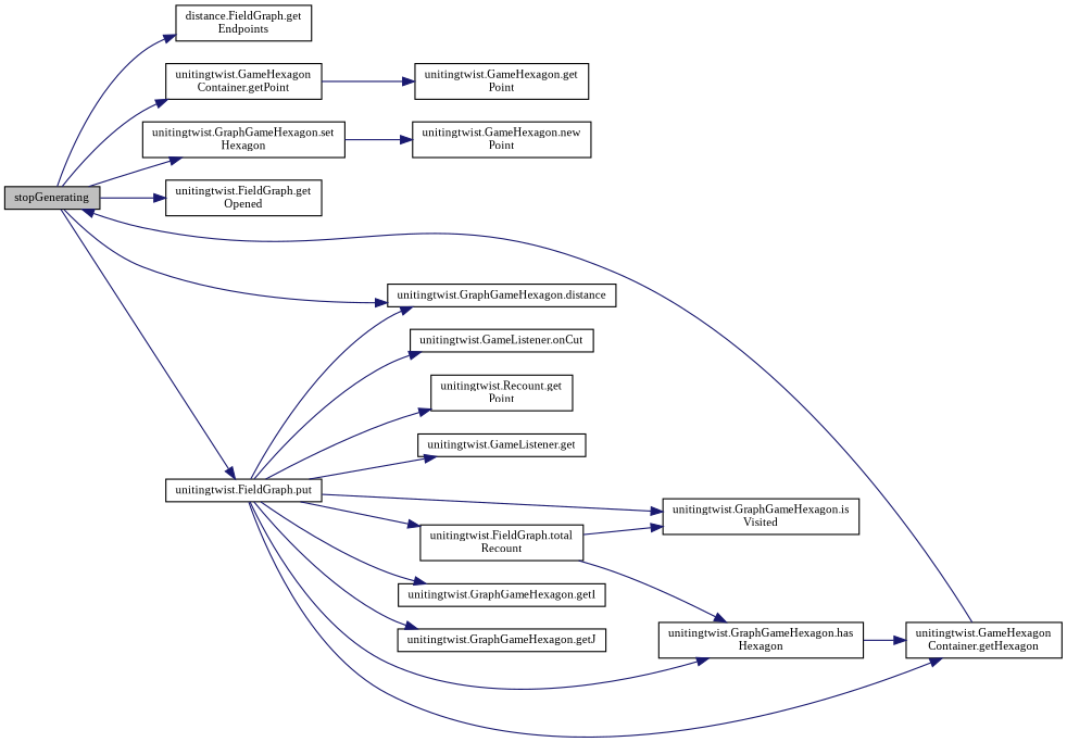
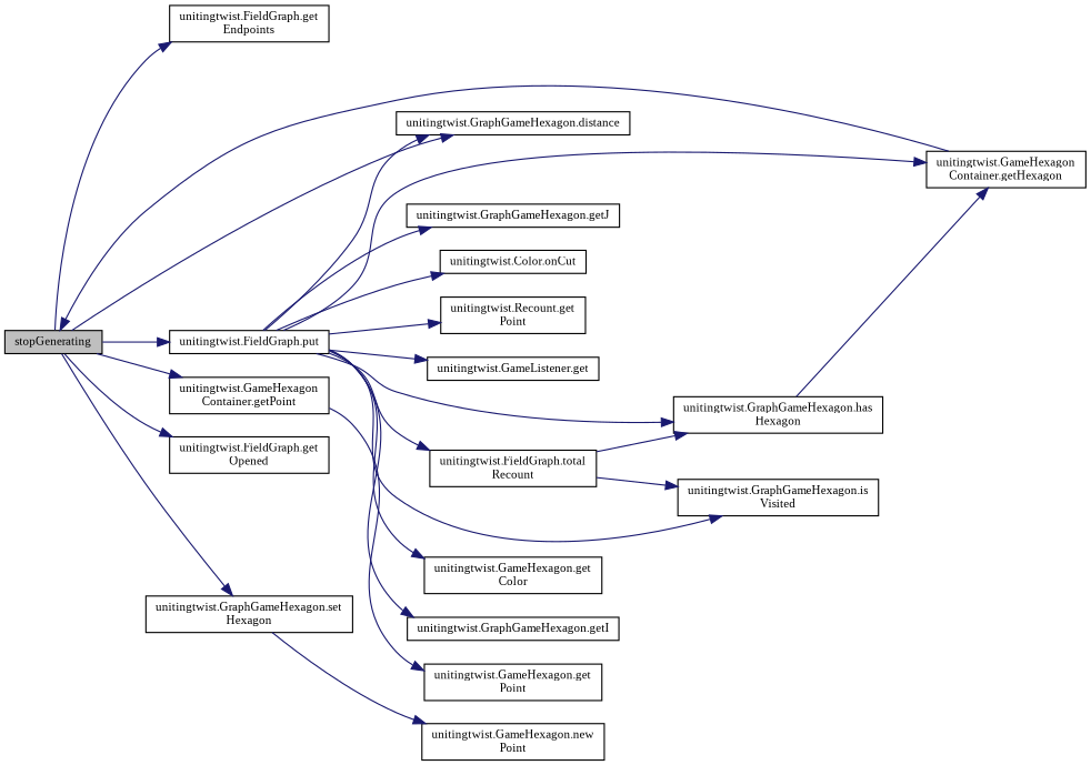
  digraph {
    fontname="Liberation Serif"
    rankdir=LR
    node [color=black fillcolor=white fontname="Liberation Serif" fontsize=10 shape=record style=filled]
    edge [color=midnightblue fontname="Liberation Serif" fontsize=10 labelfontname=Helvetica labelfontsize=10 style=solid]
    n1 [fillcolor=grey75 fontcolor=black height=0.2 label=stopGenerating width=0.4]
-   n2 [height=0.2 label="distance.FieldGraph.get\lEndpoints" width=0.4]
+   n2 [height=0.2 label="unitingtwist.FieldGraph.get\lEndpoints" width=0.4]
    n3 [height=0.2 label="unitingtwist.GraphGameHexagon.distance" width=0.4]
    n4 [height=0.2 label="unitingtwist.GameHexagon\lContainer.getPoint" width=0.4]
    n5 [height=0.2 label="unitingtwist.FieldGraph.get\lOpened" width=0.4]
    n6 [height=0.2 label="unitingtwist.GraphGameHexagon.set\lHexagon" width=0.4]
    n7 [height=0.2 label="unitingtwist.FieldGraph.put" width=0.4]
    n8 [height=0.2 label="unitingtwist.GameHexagon.get\lPoint" width=0.4]
    n9 [height=0.2 label="unitingtwist.GameHexagon.new\lPoint" width=0.4]
    n10 [height=0.2 label="unitingtwist.GameHexagon\lContainer.getHexagon" width=0.4]
+   n11 [height=0.2 label="unitingtwist.GameHexagon.get\lColor" width=0.4]
    n12 [height=0.2 label="unitingtwist.GraphGameHexagon.is\lVisited" width=0.4]
    n13 [height=0.2 label="unitingtwist.GraphGameHexagon.getI" width=0.4]
    n14 [height=0.2 label="unitingtwist.GraphGameHexagon.getJ" width=0.4]
    n15 [height=0.2 label="unitingtwist.GraphGameHexagon.has\lHexagon" width=0.4]
-   n16 [height=0.2 label="unitingtwist.GameListener.onCut" width=0.4]
+   n16 [height=0.2 label="unitingtwist.Color.onCut" width=0.4]
    n17 [height=0.2 label="unitingtwist.Recount.get\lPoint" width=0.4]
    n18 [height=0.2 label="unitingtwist.GameListener.get" width=0.4]
    n19 [height=0.2 label="unitingtwist.FieldGraph.total\lRecount" width=0.4]
    n1 -> n2
    n1 -> n3
    n1 -> n4
    n1 -> n5
    n1 -> n6
    n1 -> n7
    n4 -> n8
    n6 -> n9
    n7 -> n3
    n7 -> n10
+   n7 -> n11
    n7 -> n12
    n7 -> n13
    n7 -> n14
    n7 -> n15
    n7 -> n16
    n7 -> n17
    n7 -> n18
    n7 -> n19
    n10 -> n1
    n15 -> n10
    n19 -> n12
    n19 -> n15
  }
